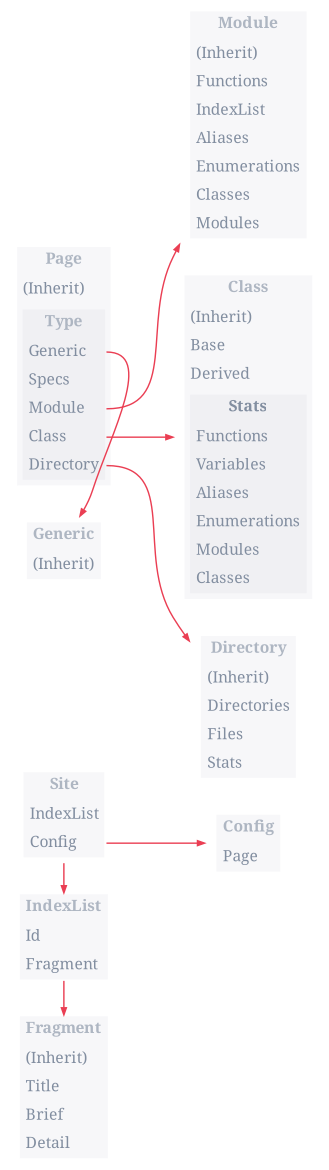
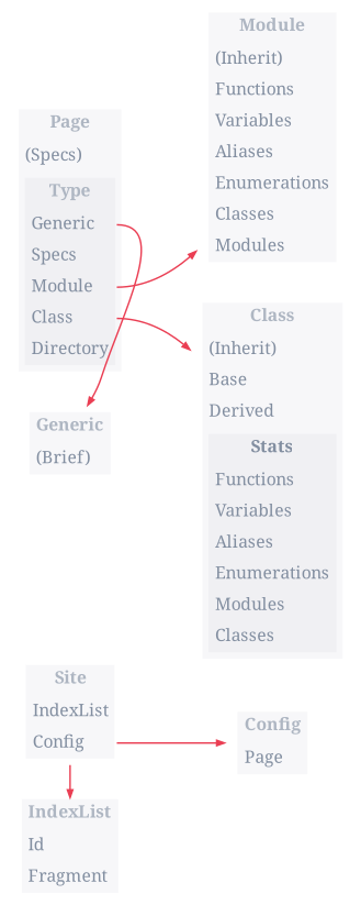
  digraph {
    fontname="Noto Serif"
    rankdir=LR
    node [fontcolor="#828EA0FF" fontname="Noto Serif" fontsize=11 shape=none]
    edge [arrowsize=0.5 color="#EA3E53FF" fontname="Noto Serif"]
    n1 [label=<         <table border="0" cellspacing="0" cellpadding="4" bgcolor="#828EA010">             <tr><td align="center"><font color="#AEB6C2FF"><b>Site</b></font></td></tr>             <tr><td align="left" port="IndexList">IndexList</td></tr>             <tr><td align="left" port="Config">Config</td></tr>         </table>     >]
    n2 [label=<         <table border="0" cellspacing="0" cellpadding="4" bgcolor="#828EA010">             <tr><td align="center" port="Index"><font color="#AEB6C2FF"><b>IndexList</b></font></td></tr>             <tr><td align="left">Id</td></tr>             <tr><td align="left" port="Fragment">Fragment</td></tr>         </table>     >]
-   n3 [label=<         <table border="0" cellspacing="0" cellpadding="4" bgcolor="#828EA010">             <tr><td align="center" port="Fragment"><font color="#AEB6C2FF"><b>Fragment</b></font></td></tr>             <tr><td align="left">(Inherit)</td></tr>             <tr><td align="left">Title</td></tr>             <tr><td align="left">Brief</td></tr>             <tr><td align="left">Detail</td></tr>         </table>     >]
-   n4 [label=<         <table border="0" cellspacing="0" cellpadding="4" bgcolor="#828EA010">             <tr><td align="center" port="Page"><font color="#AEB6C2FF"><b>Page</b></font></td></tr>             <tr><td align="left">(Inherit)</td></tr>             <tr><td>             <table border="0" cellspacing="0" cellpadding="4" bgcolor="#828EA010">             <tr><td align="center"><font color="#AEB6C2FF"><b>Type</b></font></td></tr>             <tr><td align="left" port="Generic">Generic</td></tr>             <tr><td align="left" port="Specs">Specs</td></tr>             <tr><td align="left" port="Module">Module</td></tr>             <tr><td align="left" port="Class">Class</td></tr>             <tr><td align="left" port="Directory">Directory</td></tr>             </table>             </td></tr>         </table>     >]
-   n5 [label=<         <table border="0" cellspacing="0" cellpadding="4" bgcolor="#828EA010">             <tr><td align="center" port="Generic"><font color="#AEB6C2FF"><b>Generic</b></font></td></tr>             <tr><td align="left">(Inherit)</td></tr>         </table>     >]
+   n4 [label=<         <table border="0" cellspacing="0" cellpadding="4" bgcolor="#828EA010">             <tr><td align="center" port="Page"><font color="#AEB6C2FF"><b>Page</b></font></td></tr>             <tr><td align="left">(Specs)</td></tr>             <tr><td>             <table border="0" cellspacing="0" cellpadding="4" bgcolor="#828EA010">             <tr><td align="center"><font color="#AEB6C2FF"><b>Type</b></font></td></tr>             <tr><td align="left" port="Generic">Generic</td></tr>             <tr><td align="left" port="Specs">Specs</td></tr>             <tr><td align="left" port="Module">Module</td></tr>             <tr><td align="left" port="Class">Class</td></tr>             <tr><td align="left" port="Directory">Directory</td></tr>             </table>             </td></tr>         </table>     >]
+   n5 [label=<         <table border="0" cellspacing="0" cellpadding="4" bgcolor="#828EA010">             <tr><td align="center" port="Generic"><font color="#AEB6C2FF"><b>Generic</b></font></td></tr>             <tr><td align="left">(Brief)</td></tr>         </table>     >]
    n6 [label=<         <table border="0" cellspacing="0" cellpadding="4" bgcolor="#828EA010">             <tr><td align="center"><font color="#AEB6C2FF"><b>Config</b></font></td></tr>             <tr><td align="left">Page</td></tr>         </table>     >]
-   n7 [label=<         <table border="0" cellspacing="0" cellpadding="4" bgcolor="#828EA010">             <tr><td align="center" port="Module"><font color="#AEB6C2FF"><b>Module</b></font></td></tr>             <tr><td align="left">(Inherit)</td></tr>             <tr><td align="left">Functions</td></tr>             <tr><td align="left">IndexList</td></tr>             <tr><td align="left">Aliases</td></tr>             <tr><td align="left">Enumerations</td></tr>             <tr><td align="left">Classes</td></tr>             <tr><td align="left">Modules</td></tr>         </table>     >]
+   n7 [label=<         <table border="0" cellspacing="0" cellpadding="4" bgcolor="#828EA010">             <tr><td align="center" port="Module"><font color="#AEB6C2FF"><b>Module</b></font></td></tr>             <tr><td align="left">(Inherit)</td></tr>             <tr><td align="left">Functions</td></tr>             <tr><td align="left">Variables</td></tr>             <tr><td align="left">Aliases</td></tr>             <tr><td align="left">Enumerations</td></tr>             <tr><td align="left">Classes</td></tr>             <tr><td align="left">Modules</td></tr>         </table>     >]
    n8 [label=<         <table border="0" cellspacing="0" cellpadding="4" bgcolor="#828EA010">             <tr><td align="center" port="Class"><font color="#AEB6C2FF" ><b>Class</b></font></td></tr>             <tr><td align="left">(Inherit)</td></tr>             <tr><td align="left">Base</td></tr>             <tr><td align="left">Derived</td></tr>             <tr><td align="left">             <table border="0" cellspacing="0" cellpadding="4" bgcolor="#828EA010">                 <tr><td align="center"><b>Stats</b></td></tr>                 <tr><td align="left">Functions</td></tr>                 <tr><td align="left">Variables</td></tr>                 <tr><td align="left">Aliases</td></tr>                 <tr><td align="left">Enumerations</td></tr>                 <tr><td align="left">Modules</td></tr>                 <tr><td align="left">Classes</td></tr>             </table>             </td></tr>         </table>     >]
-   n9 [label=<         <table border="0" cellspacing="0" cellpadding="4" bgcolor="#828EA010">             <tr><td align="center" port="Directory"><font color="#AEB6C2FF" ><b>Directory</b></font></td></tr>             <tr><td align="left">(Inherit)</td></tr>             <tr><td align="left">Directories</td></tr>             <tr><td align="left">Files</td></tr>             <tr><td align="left">Stats</td></tr>         </table>     >]
    subgraph sub_1 {
      rank=min
      n1
    }
    subgraph sub_2 {
      rank=same
      n1
      n2
-     n3
    }
    subgraph sub_3 {
      rank=same
      n4
      n5
    }
    n1 -> n2 [headport=Index]
    n1 -> n6 [tailport=Config]
-   n2 -> n3 [headport=Fragment tailport=Fragment]
    n4 -> n5 [tailport=Generic]
    n4 -> n7 [tailport=Module]
    n4 -> n8 [tailport=Class]
-   n4 -> n9 [tailport=Directory]
  }
